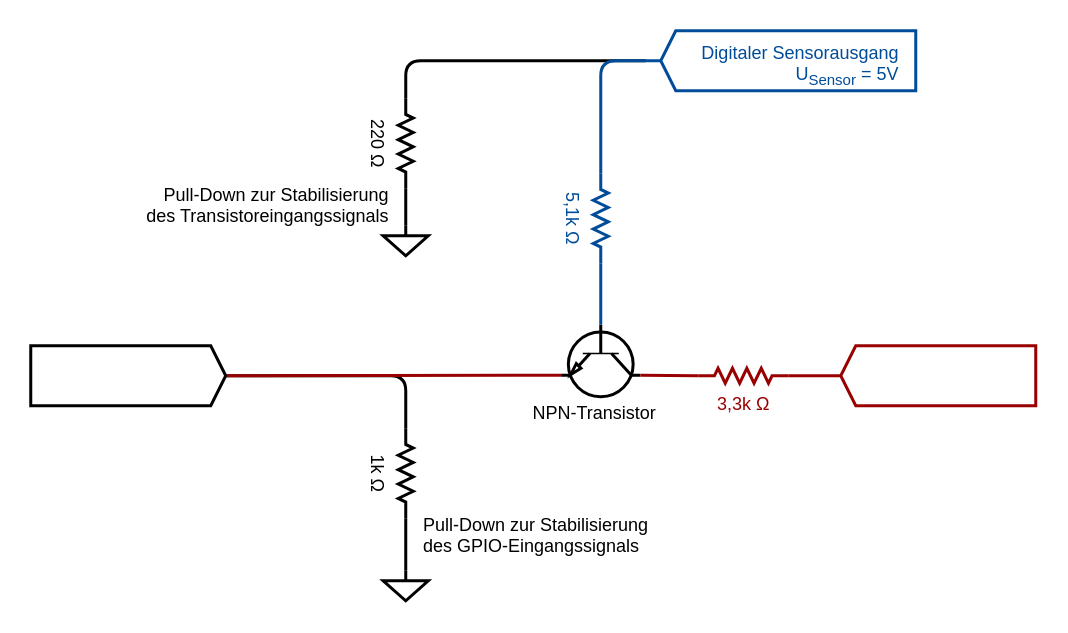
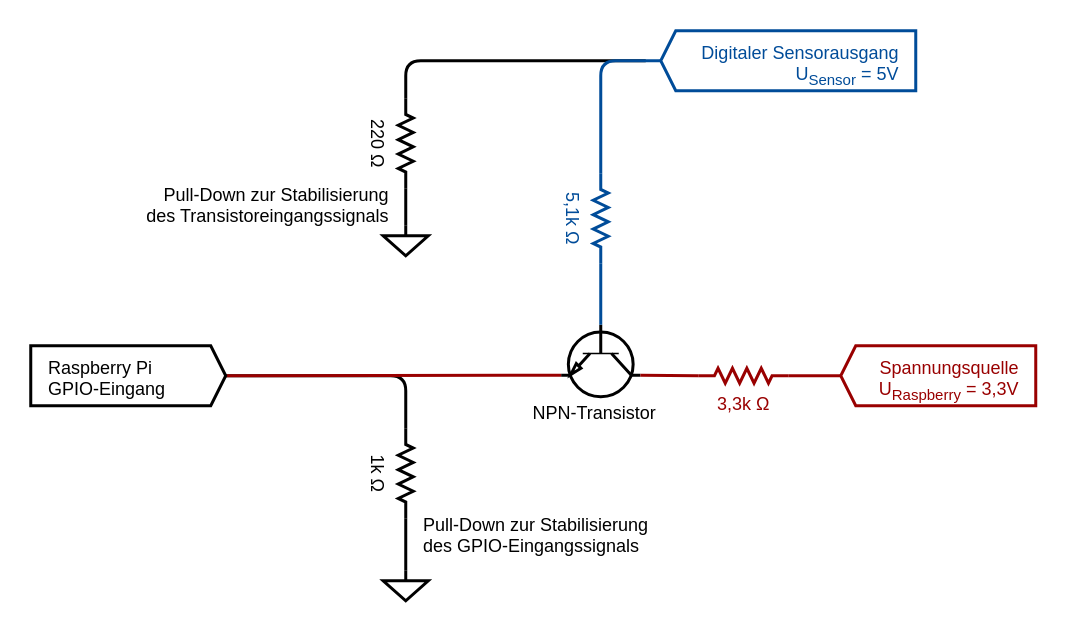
  <mxCell id="0" />
  <mxCell id="1" parent="0" />
  <mxCell id="2" value="" style="endArrow=none;html=1;strokeColor=#000000;strokeWidth=2;fontSize=12;fontColor=#000000;jumpStyle=gap;entryX=0;entryY=0.5;entryDx=0;entryDy=0;entryPerimeter=0;" edge="1" parent="1" target="24"><mxGeometry width="100" relative="1" as="geometry"><mxPoint x="430" y="40" as="sourcePoint" /><mxPoint x="280" y="390" as="targetPoint" /><Array as="points"><mxPoint x="270" y="40" /></Array></mxGeometry></mxCell>
  <mxCell id="3" value="" style="endArrow=none;html=1;strokeColor=#000000;strokeWidth=2;fontSize=12;fontColor=#000000;jumpStyle=gap;exitX=1;exitY=0.5;exitDx=0;exitDy=0;exitPerimeter=0;entryX=0;entryY=0.5;entryDx=0;entryDy=0;entryPerimeter=0;" edge="1" parent="1" source="20" target="11"><mxGeometry width="100" relative="1" as="geometry"><mxPoint x="200" y="250" as="sourcePoint" /><mxPoint x="170" y="290" as="targetPoint" /><Array as="points"><mxPoint x="270" y="250" /></Array></mxGeometry></mxCell>
  <mxCell id="4" value="5,1k &lt;span class=&quot;ILfuVd&quot;&gt;&lt;span class=&quot;e24Kjd&quot;&gt;Ω&lt;/span&gt;&lt;/span&gt;" style="pointerEvents=1;verticalLabelPosition=bottom;shadow=0;dashed=0;align=center;fillColor=#ffffff;html=1;verticalAlign=top;strokeWidth=2;shape=mxgraph.electrical.resistors.resistor_2;rotation=90;strokeColor=#004C99;fontColor=#004C99;" parent="1" vertex="1"><mxGeometry x="370" y="140" width="60" height="10" as="geometry" /></mxCell>
  <mxCell id="5" value="" style="verticalLabelPosition=bottom;shadow=0;dashed=0;align=center;fillColor=#ffffff;html=1;verticalAlign=top;strokeWidth=2;shape=mxgraph.electrical.transistors.npn_transistor_1;rotation=90;strokeColor=#000000;" parent="1" vertex="1"><mxGeometry x="376" y="200" width="48" height="80" as="geometry" /></mxCell>
  <mxCell id="6" value="NPN-Transistor" style="text;html=1;resizable=0;points=[];autosize=1;align=left;verticalAlign=top;spacingTop=-4;rotation=0;" parent="1" vertex="1"><mxGeometry x="353" y="265" width="100" height="20" as="geometry" /></mxCell>
  <mxCell id="7" value="" style="endArrow=none;html=1;strokeColor=#004C99;strokeWidth=2;fontSize=12;fontColor=#004C99;entryX=1;entryY=0.5;entryDx=0;entryDy=0;entryPerimeter=0;exitX=0;exitY=0.5;exitDx=0;exitDy=0;exitPerimeter=0;jumpStyle=gap;" edge="1" parent="1" source="4" target="8"><mxGeometry width="100" relative="1" as="geometry"><mxPoint x="230" y="280" as="sourcePoint" /><mxPoint x="330" y="280" as="targetPoint" /><Array as="points"><mxPoint x="400" y="40" /></Array></mxGeometry></mxCell>
  <mxCell id="8" value="" style="shape=mxgraph.arrows2.arrow;verticalLabelPosition=bottom;shadow=0;dashed=0;align=center;fillColor=#ffffff;html=1;verticalAlign=top;strokeWidth=2;dy=0;dx=10;notch=0;fontSize=12;fontColor=#004C99;rotation=180;strokeColor=#004C99;" vertex="1" parent="1"><mxGeometry x="440" y="20" width="170" height="40" as="geometry" /></mxCell>
  <mxCell id="9" value="&lt;div&gt;Digitaler Sensorausgang&lt;/div&gt;&lt;div&gt;U&lt;sub&gt;Sensor&lt;/sub&gt; = 5V&lt;br&gt;&lt;/div&gt;" style="text;html=1;resizable=0;points=[];autosize=1;align=right;verticalAlign=top;spacingTop=-4;fontSize=12;fontColor=#004C99;strokeColor=none;" vertex="1" parent="1"><mxGeometry x="450" y="25" width="150" height="30" as="geometry" /></mxCell>
  <mxCell id="10" value="" style="endArrow=none;html=1;strokeColor=#004C99;strokeWidth=2;fontSize=12;fontColor=#004C99;jumpStyle=gap;entryX=1;entryY=0.5;entryDx=0;entryDy=0;entryPerimeter=0;exitX=0;exitY=0.5;exitDx=0;exitDy=0;exitPerimeter=0;" edge="1" parent="1" source="5" target="4"><mxGeometry width="100" relative="1" as="geometry"><mxPoint x="-80" y="500" as="sourcePoint" /><mxPoint x="20" y="500" as="targetPoint" /></mxGeometry></mxCell>
  <mxCell id="11" value="1k &lt;span class=&quot;ILfuVd&quot;&gt;&lt;span class=&quot;e24Kjd&quot;&gt;Ω&lt;/span&gt;&lt;/span&gt;" style="pointerEvents=1;verticalLabelPosition=bottom;shadow=0;dashed=0;align=center;fillColor=#ffffff;html=1;verticalAlign=top;strokeWidth=2;shape=mxgraph.electrical.resistors.resistor_2;rotation=90;strokeColor=#000000;fontColor=#000000;" vertex="1" parent="1"><mxGeometry x="240" y="310" width="60" height="10" as="geometry" /></mxCell>
  <mxCell id="12" value="3,3k &lt;span class=&quot;ILfuVd&quot;&gt;&lt;span class=&quot;e24Kjd&quot;&gt;Ω&lt;/span&gt;&lt;/span&gt;" style="pointerEvents=1;verticalLabelPosition=bottom;shadow=0;dashed=0;align=center;fillColor=#ffffff;html=1;verticalAlign=top;strokeWidth=2;shape=mxgraph.electrical.resistors.resistor_2;rotation=0;strokeColor=#990000;fontColor=#990000;" vertex="1" parent="1"><mxGeometry x="465" y="245" width="60" height="10" as="geometry" /></mxCell>
  <mxCell id="13" value="" style="endArrow=none;html=1;strokeColor=#990000;strokeWidth=2;fontSize=12;fontColor=#000000;entryX=0;entryY=0.5;entryDx=0;entryDy=0;entryPerimeter=0;exitX=0.7;exitY=0;exitDx=0;exitDy=0;exitPerimeter=0;jumpStyle=gap;" edge="1" parent="1" source="5" target="12"><mxGeometry width="100" relative="1" as="geometry"><mxPoint x="440" y="260" as="sourcePoint" /><mxPoint x="420" y="310" as="targetPoint" /></mxGeometry></mxCell>
  <mxCell id="14" value="" style="endArrow=none;html=1;strokeColor=#990000;strokeWidth=2;fontSize=12;fontColor=#000000;jumpStyle=gap;exitX=1;exitY=0.5;exitDx=0;exitDy=0;exitPerimeter=0;entryX=0.7;entryY=1;entryDx=0;entryDy=0;entryPerimeter=0;" edge="1" parent="1" source="20" target="5"><mxGeometry width="100" relative="1" as="geometry"><mxPoint x="200" y="250" as="sourcePoint" /><mxPoint x="300" y="250" as="targetPoint" /></mxGeometry></mxCell>
  <mxCell id="15" value="" style="endArrow=none;html=1;strokeColor=#000000;strokeWidth=2;fontSize=12;fontColor=#000000;jumpStyle=gap;exitX=1;exitY=0.5;exitDx=0;exitDy=0;exitPerimeter=0;entryX=0.5;entryY=0;entryDx=0;entryDy=0;entryPerimeter=0;" edge="1" parent="1" source="11" target="22"><mxGeometry width="100" relative="1" as="geometry"><mxPoint x="200" y="50" as="sourcePoint" /><mxPoint x="300" y="150" as="targetPoint" /></mxGeometry></mxCell>
  <mxCell id="16" value="&lt;div&gt;Pull-Down zur Stabilisierung&lt;/div&gt;&lt;div&gt;des GPIO-Eingangssignals&lt;/div&gt;" style="text;html=1;resizable=0;points=[];autosize=1;align=left;verticalAlign=top;spacingTop=-4;rotation=0;fontColor=#000000;strokeColor=none;labelBackgroundColor=#ffffff;" vertex="1" parent="1"><mxGeometry x="280" y="340" width="170" height="30" as="geometry" /></mxCell>
  <mxCell id="17" value="" style="shape=mxgraph.arrows2.arrow;verticalLabelPosition=bottom;shadow=0;dashed=0;align=center;fillColor=#ffffff;html=1;verticalAlign=top;strokeWidth=2;dy=0;dx=10;notch=0;fontSize=12;fontColor=#000000;rotation=180;strokeColor=#990000;" vertex="1" parent="1"><mxGeometry x="560" y="230" width="130" height="40" as="geometry" /></mxCell>
+ <mxCell id="18" value="&lt;div&gt;Spannungsquelle&lt;/div&gt;&lt;div&gt;U&lt;sub&gt;Raspberry&lt;/sub&gt; = 3,3V&lt;br&gt;&lt;/div&gt;" style="text;html=1;resizable=0;points=[];autosize=1;align=right;verticalAlign=top;spacingTop=-4;fontSize=12;fontColor=#990000;" vertex="1" parent="1"><mxGeometry x="570" y="235" width="110" height="30" as="geometry" /></mxCell>
  <mxCell id="19" value="" style="endArrow=none;html=1;strokeColor=#990000;strokeWidth=2;fontSize=12;fontColor=#004C99;jumpStyle=gap;entryX=1;entryY=0.5;entryDx=0;entryDy=0;entryPerimeter=0;exitX=1;exitY=0.5;exitDx=0;exitDy=0;exitPerimeter=0;" edge="1" parent="1" source="12" target="17"><mxGeometry width="100" relative="1" as="geometry"><mxPoint x="120" y="430" as="sourcePoint" /><mxPoint x="220" y="430" as="targetPoint" /></mxGeometry></mxCell>
  <mxCell id="20" value="" style="shape=mxgraph.arrows2.arrow;verticalLabelPosition=bottom;shadow=0;dashed=0;align=center;fillColor=#ffffff;html=1;verticalAlign=top;strokeWidth=2;dy=0;dx=10;notch=0;fontSize=12;fontColor=#000000;rotation=0;" vertex="1" parent="1"><mxGeometry x="20" y="230" width="130" height="40" as="geometry" /></mxCell>
+ <mxCell id="21" value="&lt;div&gt;Raspberry Pi&lt;/div&gt;&lt;div&gt;GPIO-Eingang&lt;/div&gt;" style="text;html=1;resizable=0;points=[];autosize=1;align=left;verticalAlign=top;spacingTop=-4;fontSize=12;fontColor=#000000;" vertex="1" parent="1"><mxGeometry x="30" y="235" width="100" height="30" as="geometry" /></mxCell>
  <mxCell id="22" value="" style="pointerEvents=1;verticalLabelPosition=bottom;shadow=0;dashed=0;align=center;fillColor=#ffffff;html=1;verticalAlign=top;strokeWidth=2;shape=mxgraph.electrical.signal_sources.signal_ground;fontSize=12;fontColor=#000000;strokeColor=#000000;" vertex="1" parent="1"><mxGeometry x="255" y="380" width="30" height="20" as="geometry" /></mxCell>
  <mxCell id="23" value="" style="pointerEvents=1;verticalLabelPosition=bottom;shadow=0;dashed=0;align=center;fillColor=#ffffff;html=1;verticalAlign=top;strokeWidth=2;shape=mxgraph.electrical.signal_sources.signal_ground;fontSize=12;fontColor=#000000;strokeColor=#000000;" vertex="1" parent="1"><mxGeometry x="255" y="150" width="30" height="20" as="geometry" /></mxCell>
  <mxCell id="24" value="220 &lt;span class=&quot;ILfuVd&quot;&gt;&lt;span class=&quot;e24Kjd&quot;&gt;Ω&lt;/span&gt;&lt;/span&gt;" style="pointerEvents=1;verticalLabelPosition=bottom;shadow=0;dashed=0;align=center;fillColor=#ffffff;html=1;verticalAlign=top;strokeWidth=2;shape=mxgraph.electrical.resistors.resistor_2;rotation=90;strokeColor=#000000;fontColor=#000000;" vertex="1" parent="1"><mxGeometry x="240" y="90" width="60" height="10" as="geometry" /></mxCell>
  <mxCell id="25" value="" style="endArrow=none;html=1;strokeColor=#000000;strokeWidth=2;fontSize=12;fontColor=#000000;jumpStyle=gap;exitX=1;exitY=0.5;exitDx=0;exitDy=0;exitPerimeter=0;entryX=0.5;entryY=0;entryDx=0;entryDy=0;entryPerimeter=0;" edge="1" parent="1" source="24" target="23"><mxGeometry width="100" relative="1" as="geometry"><mxPoint x="255" y="335" as="sourcePoint" /><mxPoint x="295" y="140" as="targetPoint" /></mxGeometry></mxCell>
  <mxCell id="26" value="&lt;div align=&quot;right&quot;&gt;Pull-Down zur Stabilisierung&lt;/div&gt;&lt;div align=&quot;right&quot;&gt;des Transistoreingangssignals&lt;/div&gt;" style="text;html=1;resizable=0;points=[];autosize=1;align=right;verticalAlign=top;spacingTop=-4;rotation=0;fontColor=#000000;strokeColor=none;labelBackgroundColor=#ffffff;" vertex="1" parent="1"><mxGeometry x="80" y="120" width="180" height="30" as="geometry" /></mxCell>
